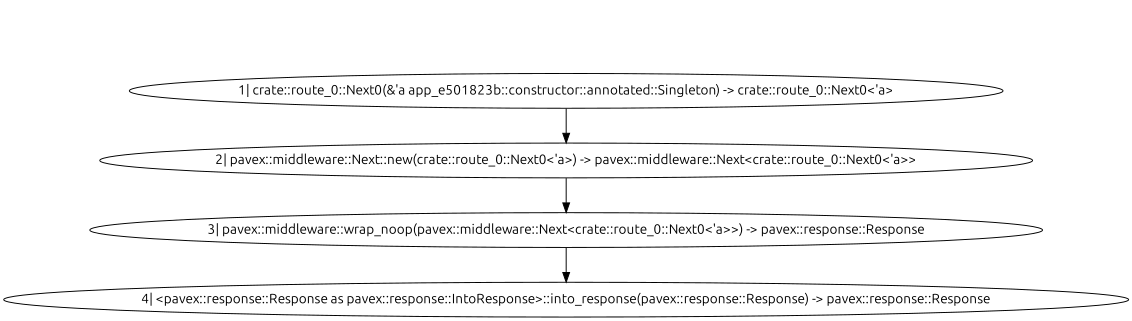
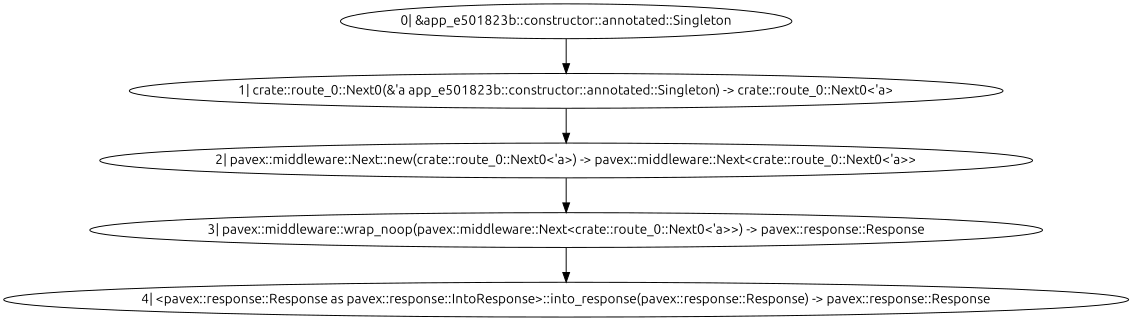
  digraph {
    fontname=Ubuntu
    node [fontname=Ubuntu]
    edge [fontname=Ubuntu]
+   n1 [label="0| &app_e501823b::constructor::annotated::Singleton"]
    n2 [label="1| crate::route_0::Next0(&'a app_e501823b::constructor::annotated::Singleton) -> crate::route_0::Next0<'a>"]
    n3 [label="2| pavex::middleware::Next::new(crate::route_0::Next0<'a>) -> pavex::middleware::Next<crate::route_0::Next0<'a>>"]
    n4 [label="3| pavex::middleware::wrap_noop(pavex::middleware::Next<crate::route_0::Next0<'a>>) -> pavex::response::Response"]
    n5 [label="4| <pavex::response::Response as pavex::response::IntoResponse>::into_response(pavex::response::Response) -> pavex::response::Response"]
+   n1 -> n2
    n2 -> n3
    n3 -> n4
    n4 -> n5
  }
